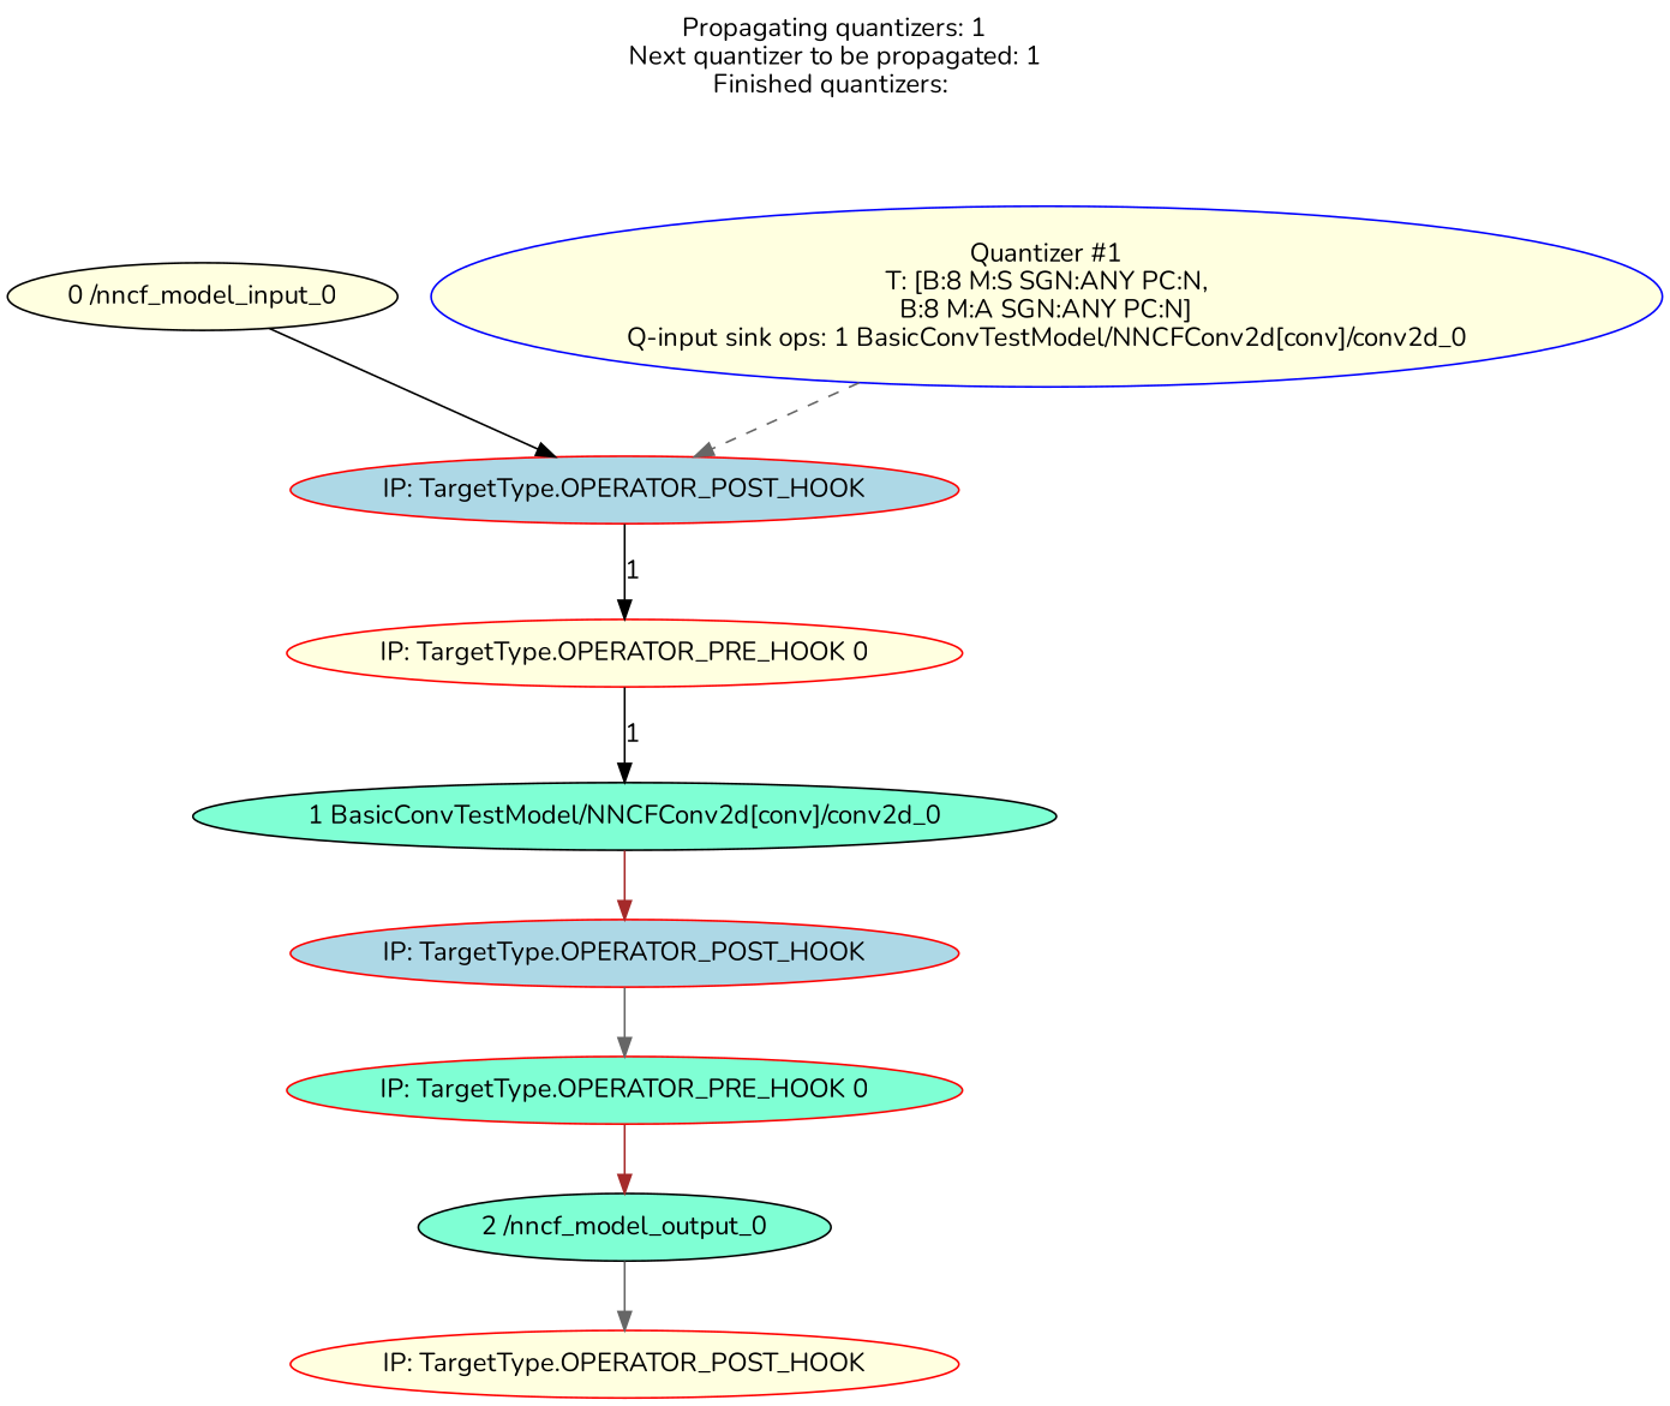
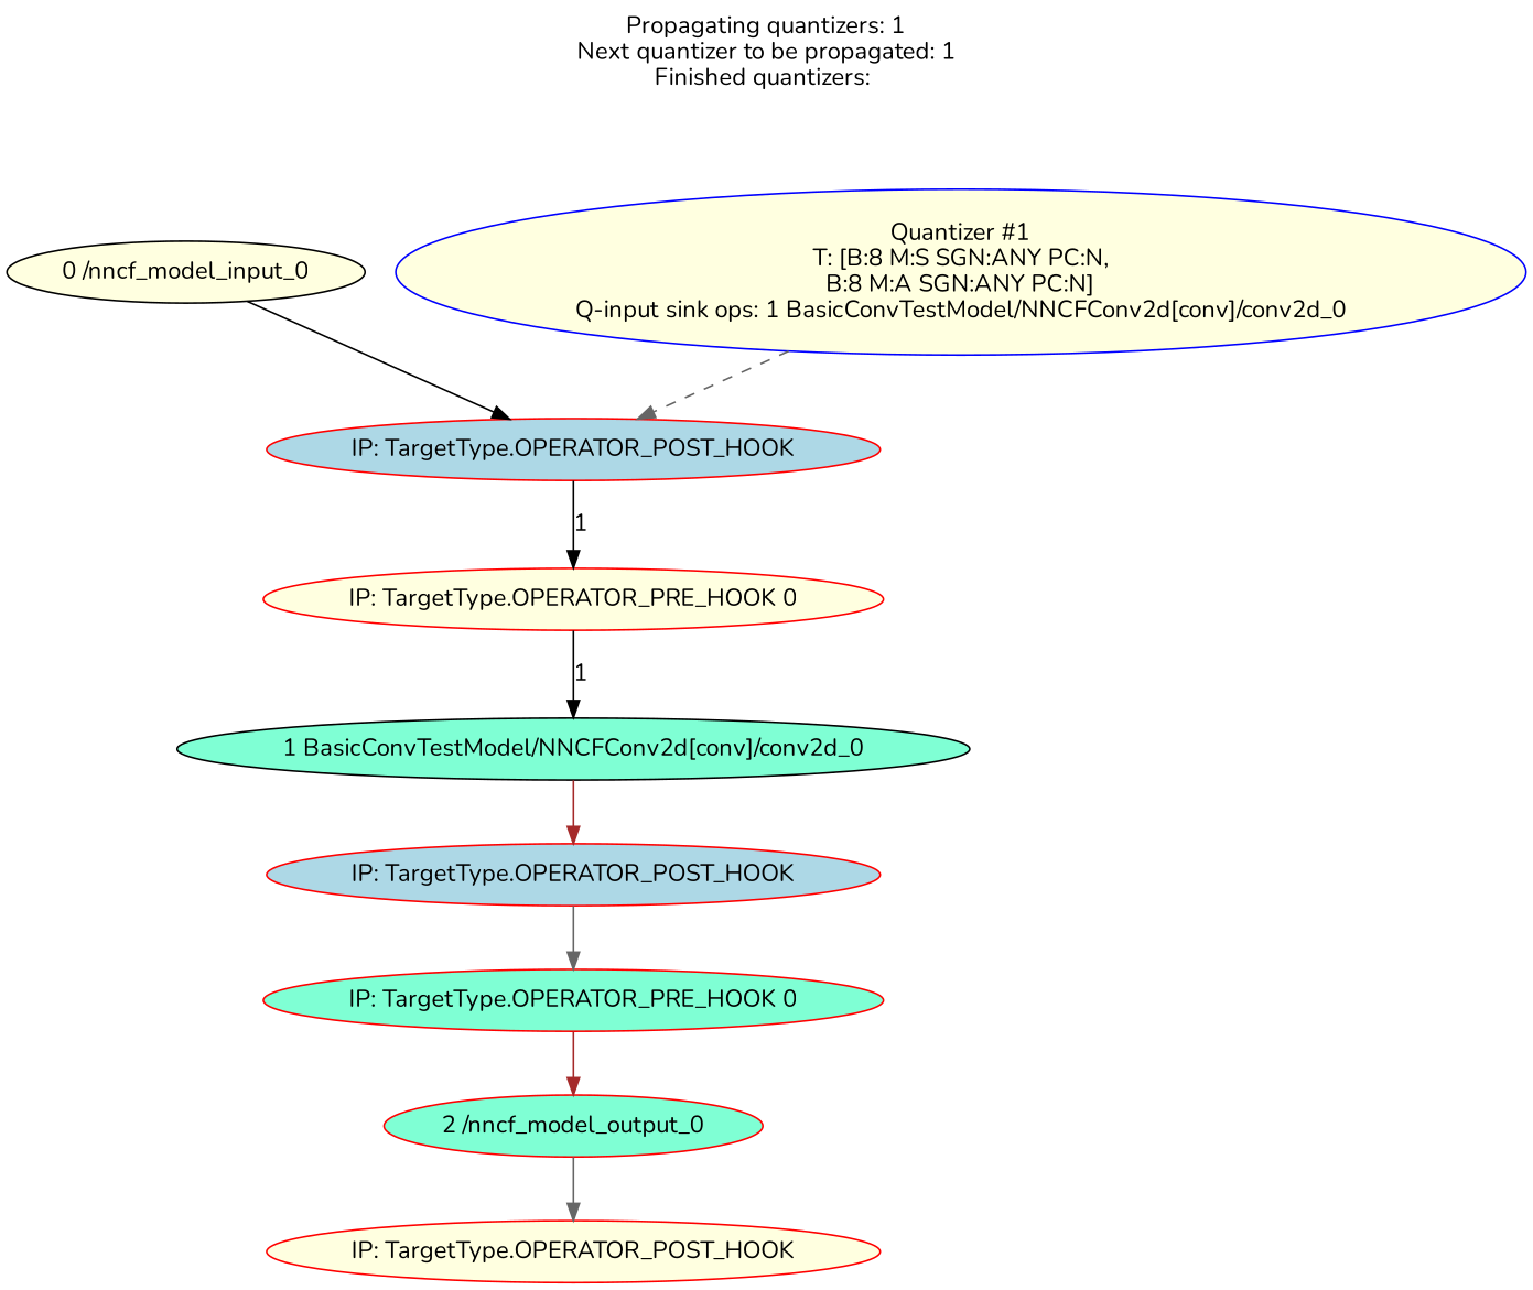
  strict digraph {
    label="Propagating quantizers: 1\nNext quantizer to be propagated: 1\nFinished quantizers: "
    labelloc=t
    fontname=Nunito
    node [color=red style=filled fillcolor=lightyellow fontname=Nunito]
    edge [color=black fontname=Nunito]
    n1 [label="IP: TargetType.OPERATOR_POST_HOOK" fillcolor=lightblue]
    "0 /nncf_model_input_0" [color=""]
    n3 [label="IP: TargetType.OPERATOR_POST_HOOK" fillcolor=lightblue]
    "1 BasicConvTestModel/NNCFConv2d[conv]/conv2d_0" [fillcolor=aquamarine color=""]
    n5 [label="IP: TargetType.OPERATOR_POST_HOOK"]
-   "2 /nncf_model_output_0" [fillcolor=aquamarine color=""]
+   "2 /nncf_model_output_0" [fillcolor=aquamarine]
    n7 [label="IP: TargetType.OPERATOR_PRE_HOOK 0"]
    n8 [color=blue label="Quantizer #1\nT: [B:8 M:S SGN:ANY PC:N,\nB:8 M:A SGN:ANY PC:N]\nQ-input sink ops: 1 BasicConvTestModel/NNCFConv2d[conv]/conv2d_0"]
    n9 [label="IP: TargetType.OPERATOR_PRE_HOOK 0" fillcolor=aquamarine]
    n1 -> n7 [label=1]
    "0 /nncf_model_input_0" -> n1
    n3 -> n9 [color=gray40]
    "1 BasicConvTestModel/NNCFConv2d[conv]/conv2d_0" -> n3 [color=brown]
    "2 /nncf_model_output_0" -> n5 [color=gray40]
    n7 -> "1 BasicConvTestModel/NNCFConv2d[conv]/conv2d_0" [label=1]
    n8 -> n1 [style=dashed color=gray40]
    n9 -> "2 /nncf_model_output_0" [color=brown]
  }
